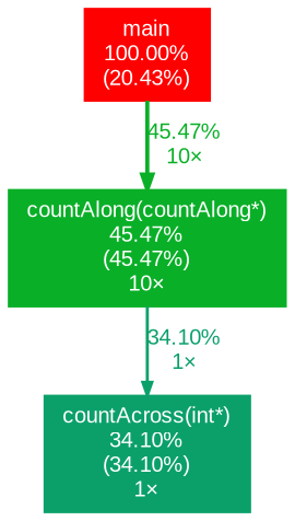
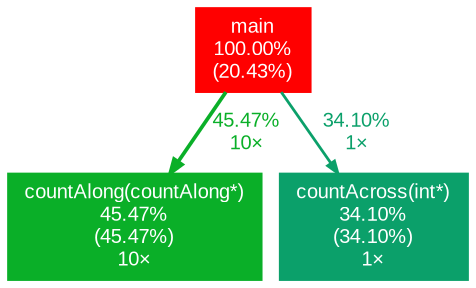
  digraph {
    fontname=Arial
    nodesep=0.125
    ranksep=0.25
    node [fontcolor="#ffffff" fontname=Arial fontsize=10.00 shape=box style=filled]
    edge [fontname=Arial fontsize=10.00]
    n1 [color="#ff0000" height=0 label="main\n100.00%\n(20.43%)" width=0]
    n2 [color="#0aaf28" height=0 label="countAlong(countAlong*)\n45.47%\n(45.47%)\n10×" width=0]
    n3 [color="#0ba06a" height=0 label="countAcross(int*)\n34.10%\n(34.10%)\n1×" width=0]
    n1 -> n2 [arrowsize=0.67 color="#0aaf28" fontcolor="#0aaf28" label="45.47%\n10×" labeldistance=1.82 penwidth=1.82]
-   n2 -> n3 [arrowsize=0.58 color="#0ba06a" fontcolor="#0ba06a" label="34.10%\n1×" labeldistance=1.36 penwidth=1.36]
+   n1 -> n3 [arrowsize=0.58 color="#0ba06a" fontcolor="#0ba06a" label="34.10%\n1×" labeldistance=1.36 penwidth=1.36]
  }
